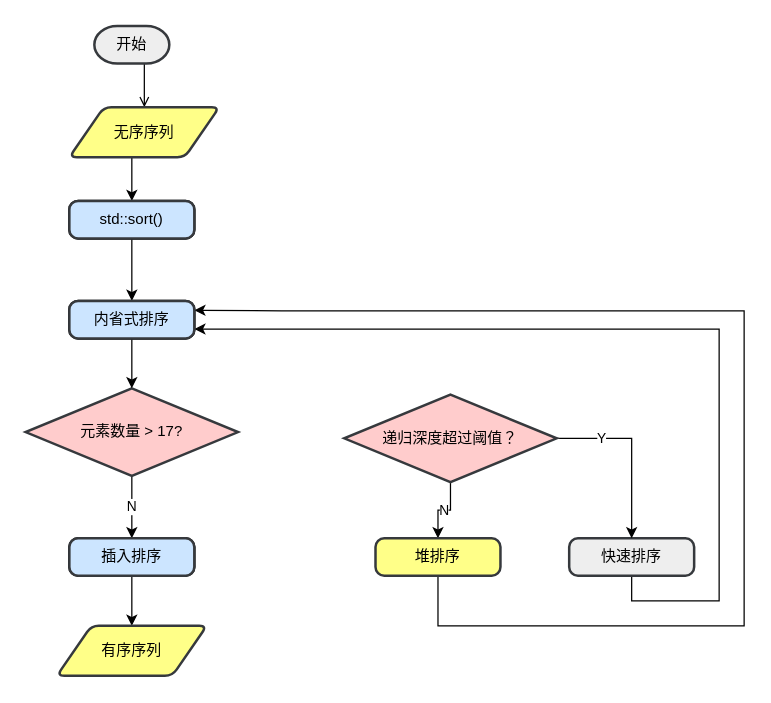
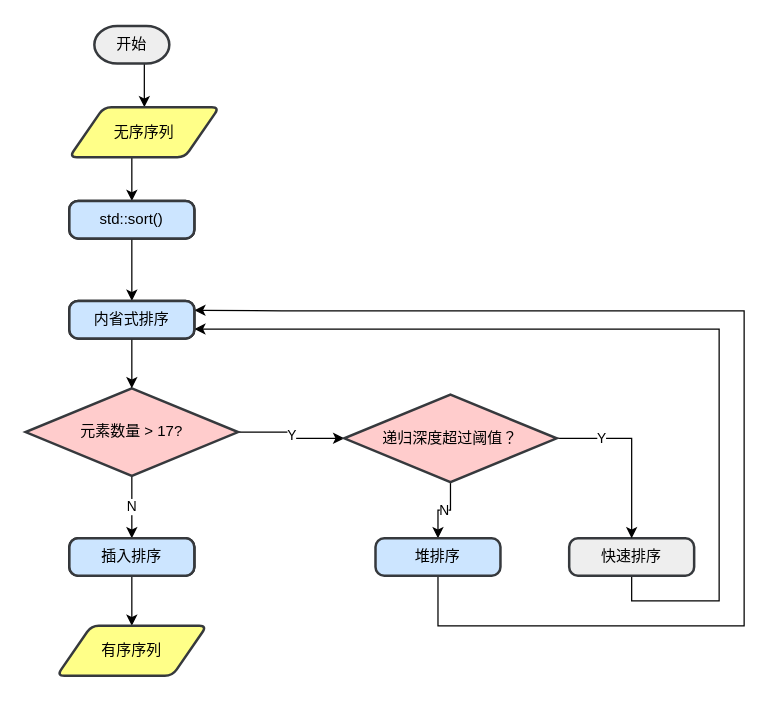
  <mxCell id="0" />
  <mxCell id="1" parent="0" />
- <mxCell id="2" style="edgeStyle=orthogonalEdgeStyle;rounded=0;orthogonalLoop=1;jettySize=auto;html=1;exitX=0.5;exitY=1;exitDx=0;exitDy=0;exitPerimeter=0;entryX=0.5;entryY=0;entryDx=0;entryDy=0;endArrow=open;" edge="1" parent="1" source="3" target="5"><mxGeometry relative="1" as="geometry" /></mxCell>
+ <mxCell id="2" style="edgeStyle=orthogonalEdgeStyle;rounded=0;orthogonalLoop=1;jettySize=auto;html=1;exitX=0.5;exitY=1;exitDx=0;exitDy=0;exitPerimeter=0;entryX=0.5;entryY=0;entryDx=0;entryDy=0;" edge="1" parent="1" source="3" target="5"><mxGeometry relative="1" as="geometry" /></mxCell>
  <mxCell id="3" value="开始" style="strokeWidth=2;html=1;shape=mxgraph.flowchart.terminator;whiteSpace=wrap;fillColor=#eeeeee;strokeColor=#36393d;" vertex="1" parent="1"><mxGeometry x="75" y="20" width="60" height="30" as="geometry" /></mxCell>
  <mxCell id="4" style="edgeStyle=orthogonalEdgeStyle;rounded=0;orthogonalLoop=1;jettySize=auto;html=1;exitX=0.5;exitY=1;exitDx=0;exitDy=0;entryX=0.5;entryY=0;entryDx=0;entryDy=0;" edge="1" parent="1" source="5" target="7"><mxGeometry relative="1" as="geometry" /></mxCell>
  <mxCell id="5" value="无序序列" style="shape=parallelogram;html=1;strokeWidth=2;perimeter=parallelogramPerimeter;whiteSpace=wrap;rounded=1;arcSize=12;size=0.23;fillColor=#ffff88;strokeColor=#36393d;" vertex="1" parent="1"><mxGeometry x="55" y="85" width="120" height="40" as="geometry" /></mxCell>
  <mxCell id="6" style="edgeStyle=orthogonalEdgeStyle;rounded=0;orthogonalLoop=1;jettySize=auto;html=1;exitX=0.5;exitY=1;exitDx=0;exitDy=0;entryX=0.5;entryY=0;entryDx=0;entryDy=0;" edge="1" parent="1" source="7" target="21"><mxGeometry relative="1" as="geometry" /></mxCell>
  <mxCell id="7" value="std::sort()" style="rounded=1;whiteSpace=wrap;html=1;absoluteArcSize=1;arcSize=14;strokeWidth=2;" vertex="1" parent="1"><mxGeometry x="55" y="160" width="100" height="30" as="geometry" /></mxCell>
+ <mxCell id="8" value="Y" style="edgeStyle=orthogonalEdgeStyle;rounded=0;orthogonalLoop=1;jettySize=auto;html=1;exitX=1;exitY=0.5;exitDx=0;exitDy=0;exitPerimeter=0;entryX=0;entryY=0.5;entryDx=0;entryDy=0;entryPerimeter=0;" edge="1" parent="1" source="10" target="15"><mxGeometry relative="1" as="geometry" /></mxCell>
  <mxCell id="9" value="N" style="edgeStyle=orthogonalEdgeStyle;rounded=0;orthogonalLoop=1;jettySize=auto;html=1;exitX=0.5;exitY=1;exitDx=0;exitDy=0;exitPerimeter=0;" edge="1" parent="1" source="10" target="19"><mxGeometry relative="1" as="geometry" /></mxCell>
  <mxCell id="10" value="元素数量 &amp;gt; 17?" style="strokeWidth=2;html=1;shape=mxgraph.flowchart.decision;whiteSpace=wrap;fillColor=#ffcccc;strokeColor=#36393d;" vertex="1" parent="1"><mxGeometry x="20" y="310" width="170" height="70" as="geometry" /></mxCell>
  <mxCell id="11" style="edgeStyle=orthogonalEdgeStyle;rounded=0;orthogonalLoop=1;jettySize=auto;html=1;exitX=0.5;exitY=1;exitDx=0;exitDy=0;entryX=1;entryY=0.75;entryDx=0;entryDy=0;" edge="1" parent="1" source="12" target="21"><mxGeometry relative="1" as="geometry"><Array as="points"><mxPoint x="505" y="480" /><mxPoint x="575" y="480" /><mxPoint x="575" y="263" /></Array></mxGeometry></mxCell>
  <mxCell id="12" value="快速排序" style="rounded=1;whiteSpace=wrap;html=1;absoluteArcSize=1;arcSize=14;strokeWidth=2;fillColor=#eeeeee;strokeColor=#36393d;" vertex="1" parent="1"><mxGeometry x="455" y="430" width="100" height="30" as="geometry" /></mxCell>
  <mxCell id="13" value="N" style="edgeStyle=orthogonalEdgeStyle;rounded=0;orthogonalLoop=1;jettySize=auto;html=1;exitX=0.5;exitY=1;exitDx=0;exitDy=0;exitPerimeter=0;entryX=0.5;entryY=0;entryDx=0;entryDy=0;" edge="1" parent="1" source="15" target="17"><mxGeometry relative="1" as="geometry" /></mxCell>
  <mxCell id="14" value="Y" style="edgeStyle=orthogonalEdgeStyle;rounded=0;orthogonalLoop=1;jettySize=auto;html=1;exitX=1;exitY=0.5;exitDx=0;exitDy=0;exitPerimeter=0;entryX=0.5;entryY=0;entryDx=0;entryDy=0;" edge="1" parent="1" source="15" target="12"><mxGeometry x="-0.484" relative="1" as="geometry"><mxPoint as="offset" /></mxGeometry></mxCell>
  <mxCell id="15" value="递归深度超过阈值？" style="strokeWidth=2;html=1;shape=mxgraph.flowchart.decision;whiteSpace=wrap;fillColor=#ffcccc;strokeColor=#36393d;" vertex="1" parent="1"><mxGeometry x="275" y="315" width="170" height="70" as="geometry" /></mxCell>
  <mxCell id="16" style="edgeStyle=orthogonalEdgeStyle;rounded=0;orthogonalLoop=1;jettySize=auto;html=1;exitX=0.5;exitY=1;exitDx=0;exitDy=0;entryX=1;entryY=0.25;entryDx=0;entryDy=0;" edge="1" parent="1" source="17" target="21"><mxGeometry relative="1" as="geometry"><Array as="points"><mxPoint x="350" y="500" /><mxPoint x="595" y="500" /><mxPoint x="595" y="248" /><mxPoint x="225" y="248" /></Array></mxGeometry></mxCell>
- <mxCell id="17" value="堆排序" style="rounded=1;whiteSpace=wrap;html=1;absoluteArcSize=1;arcSize=14;strokeWidth=2;fillColor=#ffff88;strokeColor=#36393d;" vertex="1" parent="1"><mxGeometry x="300" y="430" width="100" height="30" as="geometry" /></mxCell>
+ <mxCell id="17" value="堆排序" style="rounded=1;whiteSpace=wrap;html=1;absoluteArcSize=1;arcSize=14;strokeWidth=2;fillColor=#cce5ff;strokeColor=#36393d;" vertex="1" parent="1"><mxGeometry x="300" y="430" width="100" height="30" as="geometry" /></mxCell>
  <mxCell id="18" style="edgeStyle=orthogonalEdgeStyle;rounded=0;orthogonalLoop=1;jettySize=auto;html=1;exitX=0.5;exitY=1;exitDx=0;exitDy=0;entryX=0.5;entryY=0;entryDx=0;entryDy=0;" edge="1" parent="1" source="19" target="22"><mxGeometry relative="1" as="geometry" /></mxCell>
  <mxCell id="19" value="插入排序" style="rounded=1;whiteSpace=wrap;html=1;absoluteArcSize=1;arcSize=14;strokeWidth=2;" vertex="1" parent="1"><mxGeometry x="55" y="430" width="100" height="30" as="geometry" /></mxCell>
  <mxCell id="20" style="edgeStyle=orthogonalEdgeStyle;rounded=0;orthogonalLoop=1;jettySize=auto;html=1;exitX=0.5;exitY=1;exitDx=0;exitDy=0;" edge="1" parent="1" source="21" target="10"><mxGeometry relative="1" as="geometry" /></mxCell>
  <mxCell id="21" value="内省式排序" style="rounded=1;whiteSpace=wrap;html=1;absoluteArcSize=1;arcSize=14;strokeWidth=2;" vertex="1" parent="1"><mxGeometry x="55" y="240" width="100" height="30" as="geometry" /></mxCell>
  <mxCell id="22" value="有序序列" style="shape=parallelogram;html=1;strokeWidth=2;perimeter=parallelogramPerimeter;whiteSpace=wrap;rounded=1;arcSize=12;size=0.23;fillColor=#ffff88;strokeColor=#36393d;" vertex="1" parent="1"><mxGeometry x="45" y="500" width="120" height="40" as="geometry" /></mxCell>
  <mxCell id="23" value="std::sort()" style="rounded=1;whiteSpace=wrap;html=1;absoluteArcSize=1;arcSize=14;strokeWidth=2;fillColor=#cce5ff;strokeColor=#36393d;" vertex="1" parent="1"><mxGeometry x="55" y="160" width="100" height="30" as="geometry" /></mxCell>
  <mxCell id="24" value="内省式排序" style="rounded=1;whiteSpace=wrap;html=1;absoluteArcSize=1;arcSize=14;strokeWidth=2;fillColor=#cce5ff;strokeColor=#36393d;" vertex="1" parent="1"><mxGeometry x="55" y="240" width="100" height="30" as="geometry" /></mxCell>
  <mxCell id="25" value="插入排序" style="rounded=1;whiteSpace=wrap;html=1;absoluteArcSize=1;arcSize=14;strokeWidth=2;fillColor=#cce5ff;strokeColor=#36393d;" vertex="1" parent="1"><mxGeometry x="55" y="430" width="100" height="30" as="geometry" /></mxCell>
